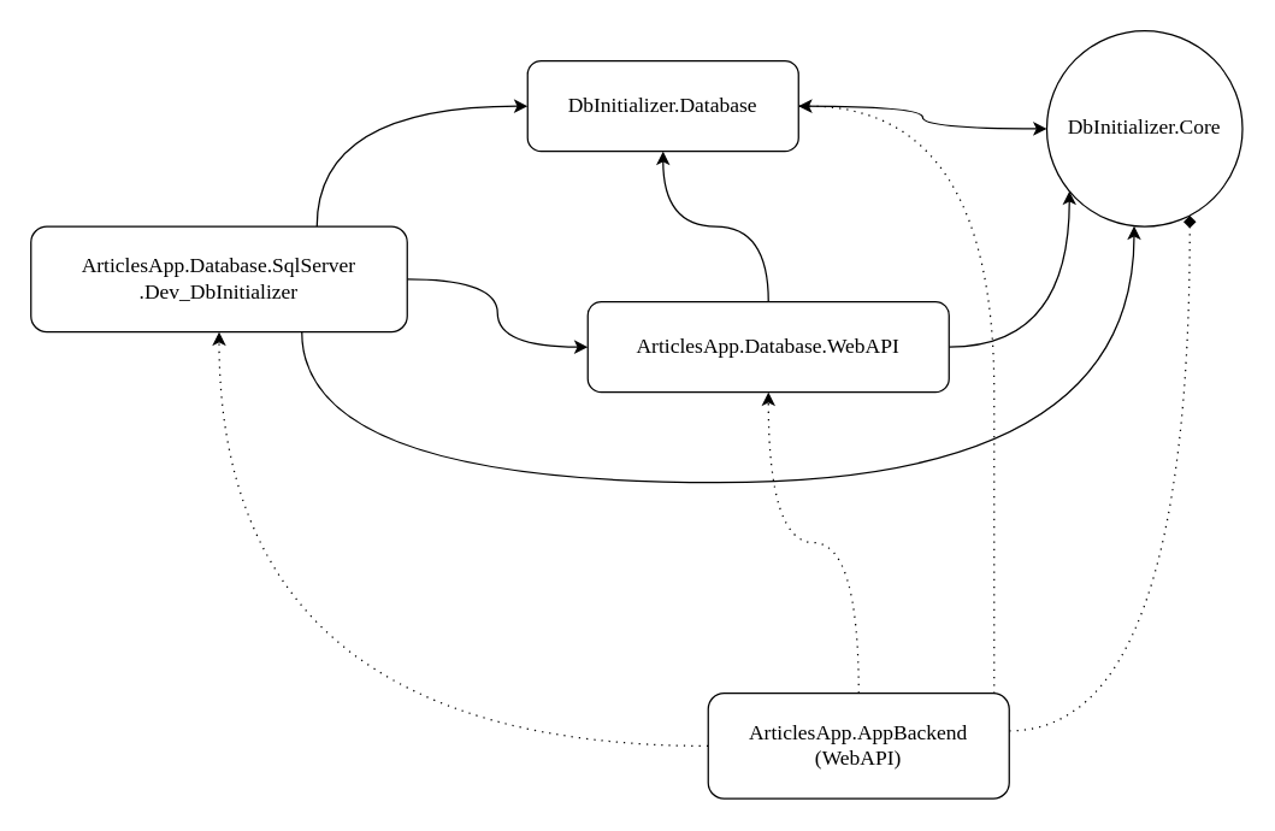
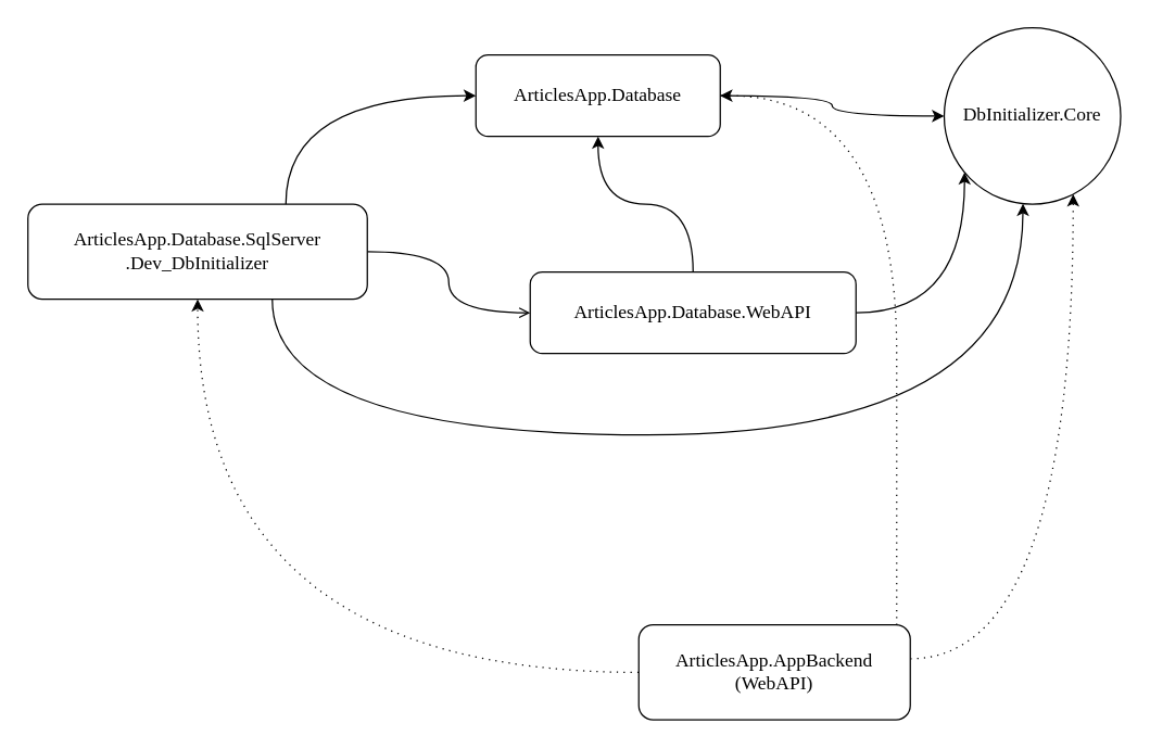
  <mxCell id="0" />
  <mxCell id="1" parent="0" />
  <mxCell id="2" style="edgeStyle=orthogonalEdgeStyle;curved=1;orthogonalLoop=1;jettySize=auto;html=1;strokeColor=#000000;dashed=1;dashPattern=1 4;" edge="1" parent="1" source="10" target="6"><mxGeometry relative="1" as="geometry"><mxPoint x="630" y="400" as="sourcePoint" /><mxPoint x="570" y="85" as="targetPoint" /><Array as="points"><mxPoint x="660" y="450" /><mxPoint x="660" y="90" /></Array></mxGeometry></mxCell>
  <mxCell id="3" value="&lt;span style=&quot;font-family: &amp;#34;tahoma&amp;#34; ; font-size: 14px&quot;&gt;DbInitializer.Core&lt;/span&gt;" style="ellipse;whiteSpace=wrap;html=1;aspect=fixed;rounded=1;" vertex="1" parent="1"><mxGeometry x="695" y="20" width="130" height="130" as="geometry" /></mxCell>
  <mxCell id="4" value="" style="edgeStyle=orthogonalEdgeStyle;orthogonalLoop=1;jettySize=auto;html=1;strokeColor=none;curved=1;" edge="1" parent="1" source="6" target="3"><mxGeometry relative="1" as="geometry" /></mxCell>
  <mxCell id="5" style="edgeStyle=orthogonalEdgeStyle;curved=1;orthogonalLoop=1;jettySize=auto;html=1;strokeColor=#000000;" edge="1" parent="1" source="6" target="3"><mxGeometry relative="1" as="geometry"><mxPoint x="700" y="90" as="targetPoint" /></mxGeometry></mxCell>
- <mxCell id="6" value="&lt;font face=&quot;Tahoma&quot; style=&quot;font-size: 14px&quot;&gt;DbInitializer.Database&lt;/font&gt;" style="rounded=1;whiteSpace=wrap;html=1;" vertex="1" parent="1"><mxGeometry x="350" y="40" width="180" height="60" as="geometry" /></mxCell>
- <mxCell id="7" style="edgeStyle=orthogonalEdgeStyle;curved=1;orthogonalLoop=1;jettySize=auto;html=1;strokeColor=#000000;dashed=1;dashPattern=1 4;" edge="1" parent="1" source="10" target="13"><mxGeometry relative="1" as="geometry"><mxPoint x="510" y="290" as="targetPoint" /></mxGeometry></mxCell>
- <mxCell id="8" style="edgeStyle=orthogonalEdgeStyle;curved=1;orthogonalLoop=1;jettySize=auto;html=1;strokeColor=#000000;dashed=1;dashPattern=1 4;endArrow=diamond;" edge="1" parent="1" source="10" target="3"><mxGeometry relative="1" as="geometry"><mxPoint x="850" y="220" as="targetPoint" /><Array as="points"><mxPoint x="790" y="485" /></Array></mxGeometry></mxCell>
+ <mxCell id="6" value="&lt;font face=&quot;Tahoma&quot; style=&quot;font-size: 14px&quot;&gt;ArticlesApp.Database&lt;/font&gt;" style="rounded=1;whiteSpace=wrap;html=1;" vertex="1" parent="1"><mxGeometry x="350" y="40" width="180" height="60" as="geometry" /></mxCell>
+ <mxCell id="8" style="edgeStyle=orthogonalEdgeStyle;curved=1;orthogonalLoop=1;jettySize=auto;html=1;strokeColor=#000000;dashed=1;dashPattern=1 4;" edge="1" parent="1" source="10" target="3"><mxGeometry relative="1" as="geometry"><mxPoint x="850" y="220" as="targetPoint" /><Array as="points"><mxPoint x="790" y="485" /></Array></mxGeometry></mxCell>
  <mxCell id="9" style="edgeStyle=orthogonalEdgeStyle;curved=1;orthogonalLoop=1;jettySize=auto;html=1;strokeColor=#000000;dashed=1;dashPattern=1 4;" edge="1" parent="1" source="10" target="17"><mxGeometry relative="1" as="geometry" /></mxCell>
  <mxCell id="10" value="&lt;font face=&quot;Tahoma&quot; style=&quot;font-size: 14px&quot;&gt;ArticlesApp.AppBackend&lt;br&gt;(WebAPI)&lt;br&gt;&lt;/font&gt;" style="rounded=1;whiteSpace=wrap;html=1;" vertex="1" parent="1"><mxGeometry x="470" y="460" width="200" height="70" as="geometry" /></mxCell>
  <mxCell id="11" value="" style="edgeStyle=orthogonalEdgeStyle;orthogonalLoop=1;jettySize=auto;html=1;curved=1;" edge="1" parent="1" source="13" target="6"><mxGeometry relative="1" as="geometry" /></mxCell>
  <mxCell id="12" style="edgeStyle=orthogonalEdgeStyle;orthogonalLoop=1;jettySize=auto;html=1;curved=1;" edge="1" parent="1" source="13" target="3"><mxGeometry relative="1" as="geometry"><mxPoint x="690" y="170" as="targetPoint" /><Array as="points"><mxPoint x="710" y="230" /></Array></mxGeometry></mxCell>
  <mxCell id="13" value="&lt;font face=&quot;Tahoma&quot; style=&quot;font-size: 14px&quot;&gt;ArticlesApp.Database.WebAPI&lt;br&gt;&lt;/font&gt;" style="rounded=1;whiteSpace=wrap;html=1;" vertex="1" parent="1"><mxGeometry x="390" y="200" width="240" height="60" as="geometry" /></mxCell>
- <mxCell id="14" style="edgeStyle=orthogonalEdgeStyle;orthogonalLoop=1;jettySize=auto;html=1;curved=1;" edge="1" parent="1" source="17" target="13"><mxGeometry relative="1" as="geometry"><mxPoint x="350" y="230" as="targetPoint" /></mxGeometry></mxCell>
+ <mxCell id="14" style="edgeStyle=orthogonalEdgeStyle;orthogonalLoop=1;jettySize=auto;html=1;curved=1;endArrow=open;" edge="1" parent="1" source="17" target="13"><mxGeometry relative="1" as="geometry"><mxPoint x="350" y="230" as="targetPoint" /></mxGeometry></mxCell>
  <mxCell id="15" style="edgeStyle=orthogonalEdgeStyle;orthogonalLoop=1;jettySize=auto;html=1;curved=1;" edge="1" parent="1" source="17" target="6"><mxGeometry relative="1" as="geometry"><mxPoint x="330" y="70" as="targetPoint" /><Array as="points"><mxPoint x="210" y="70" /></Array></mxGeometry></mxCell>
  <mxCell id="16" style="edgeStyle=orthogonalEdgeStyle;curved=1;orthogonalLoop=1;jettySize=auto;html=1;strokeColor=#000000;" edge="1" parent="1" source="17" target="3"><mxGeometry relative="1" as="geometry"><mxPoint x="753" y="210" as="targetPoint" /><Array as="points"><mxPoint x="200" y="320" /><mxPoint x="753" y="320" /></Array></mxGeometry></mxCell>
  <mxCell id="17" value="&lt;font face=&quot;Tahoma&quot; style=&quot;font-size: 14px&quot;&gt;ArticlesApp.Database.SqlServer&lt;br&gt;.Dev_DbInitializer&lt;br&gt;&lt;/font&gt;" style="rounded=1;whiteSpace=wrap;html=1;" vertex="1" parent="1"><mxGeometry x="20" y="150" width="250" height="70" as="geometry" /></mxCell>
